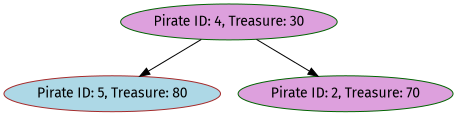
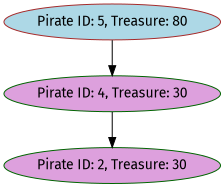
  digraph {
    fontname="Fira Sans"
    node [color=darkgreen fillcolor=plum fontname="Fira Sans" shape=ellipse style=filled]
    edge [arrowhead=normal fontname="Fira Sans"]
    n1 [color=brown fillcolor=lightblue label="Pirate ID: 5, Treasure: 80"]
    "Pirate ID: 4, Treasure: 30"
-   "Pirate ID: 2, Treasure: 70"
-   "Pirate ID: 4, Treasure: 30" -> n1
+   "Pirate ID: 2, Treasure: 70" [label="Pirate ID: 2, Treasure: 30"]
+   n1 -> "Pirate ID: 4, Treasure: 30"
    "Pirate ID: 4, Treasure: 30" -> "Pirate ID: 2, Treasure: 70"
  }
